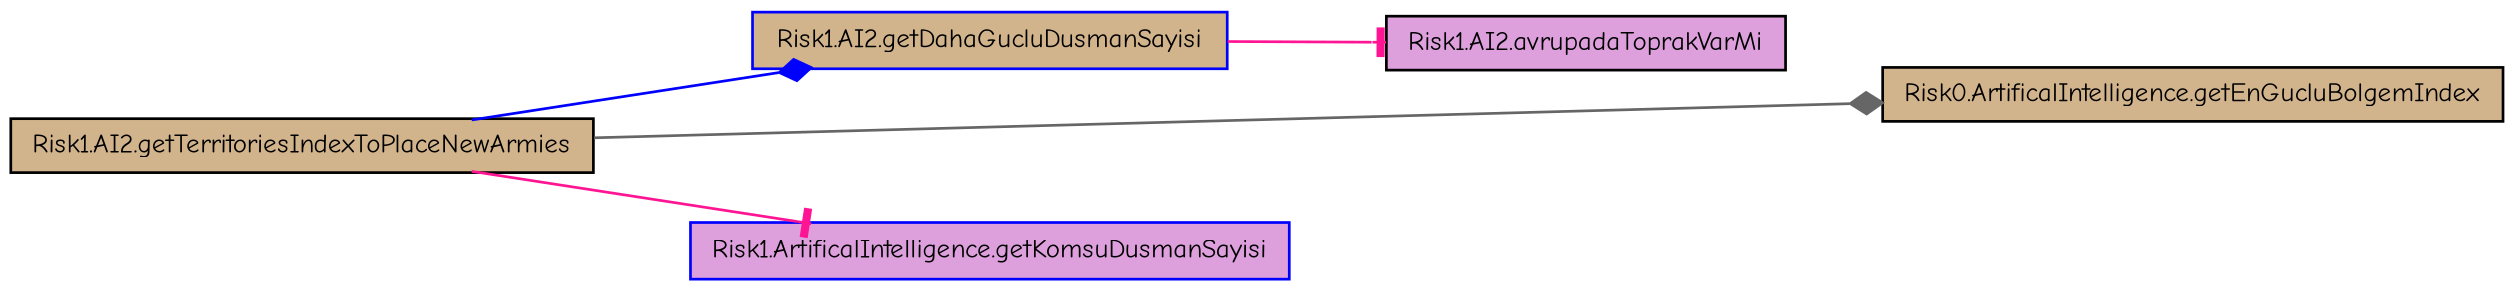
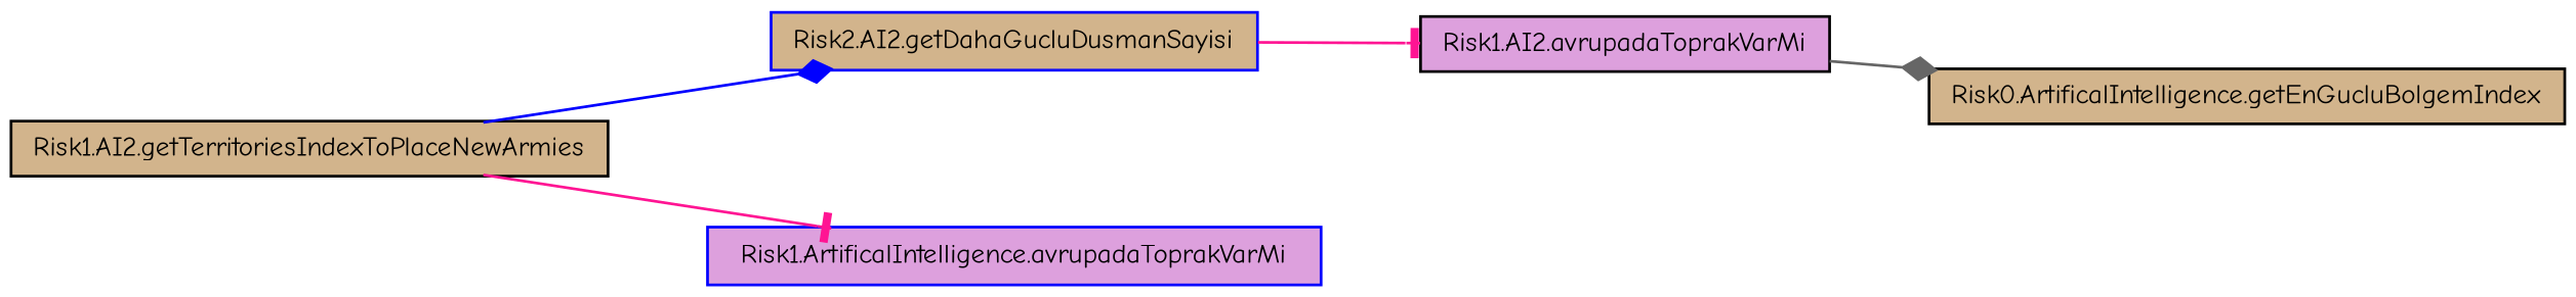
  digraph {
    fontname="Comic Neue"
    rankdir=LR
    node [color=black fillcolor=tan fontname="Comic Neue" fontsize=10 shape=record style=filled]
    edge [arrowhead=diamond color=deeppink fontname="Comic Neue" fontsize=10 labelfontname=FreeSans labelfontsize=10 style=solid]
    n1 [fontcolor=black height=0.2 label="Risk1.AI2.getTerritoriesIndexToPlaceNewArmies" width=0.4]
-   n2 [color=blue height=0.2 label="Risk1.AI2.getDahaGucluDusmanSayisi" width=0.4]
+   n2 [color=blue height=0.2 label="Risk2.AI2.getDahaGucluDusmanSayisi" width=0.4]
    n3 [height=0.2 label="Risk0.ArtificalIntelligence.getEnGucluBolgemIndex" width=0.4]
-   n4 [color=blue fillcolor=plum height=0.2 label="Risk1.ArtificalIntelligence.getKomsuDusmanSayisi" width=0.4]
+   n4 [color=blue fillcolor=plum height=0.2 label="Risk1.ArtificalIntelligence.avrupadaToprakVarMi" width=0.4]
    n5 [fillcolor=plum height=0.2 label="Risk1.AI2.avrupadaToprakVarMi" width=0.4]
    n1 -> n2 [color=blue]
-   n1 -> n3 [color=gray40]
+   n5 -> n3 [color=gray40]
    n1 -> n4 [arrowhead=tee]
    n2 -> n5 [arrowhead=tee]
  }
